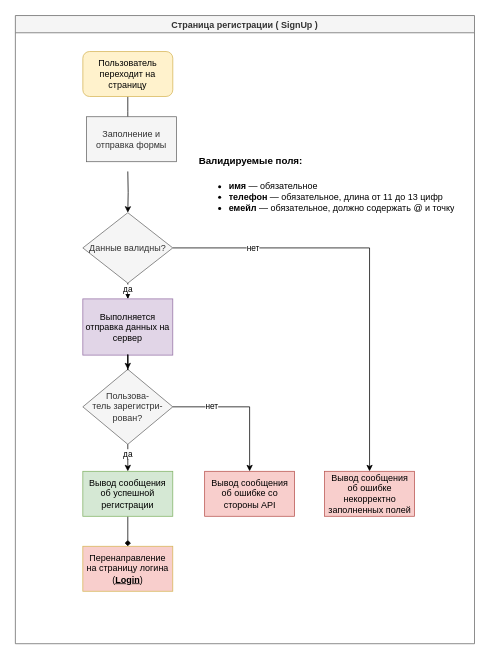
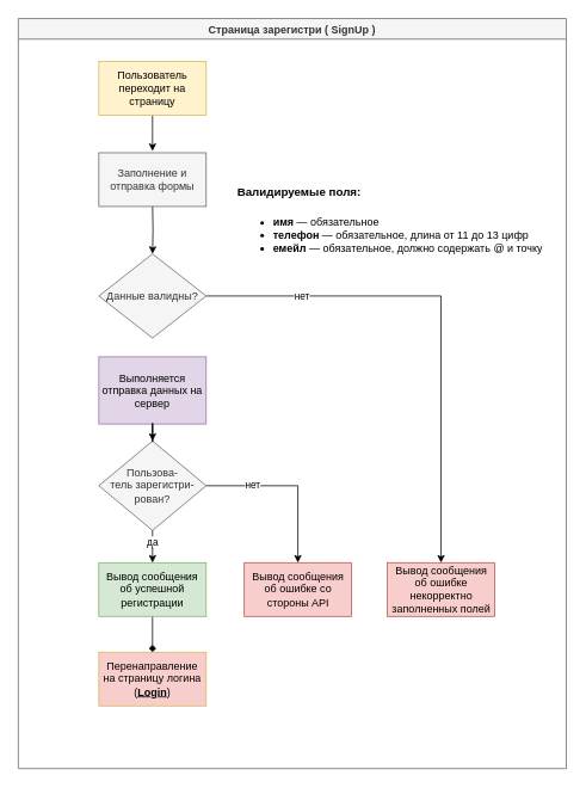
  <mxCell id="0" />
  <mxCell id="1" parent="0" />
- <mxCell id="2" value="Страница регистрации ( SignUp )" style="swimlane;fillColor=#f5f5f5;strokeColor=#666666;fontStyle=1;fontColor=#333333;" parent="1" vertex="1"><mxGeometry x="20" y="20" width="612.5" height="838" as="geometry" /></mxCell>
+ <mxCell id="2" value="Страница зарегистри ( SignUp )" style="swimlane;fillColor=#f5f5f5;strokeColor=#666666;fontStyle=1;fontColor=#333333;" parent="1" vertex="1"><mxGeometry x="20" y="20" width="612.5" height="838" as="geometry" /></mxCell>
  <mxCell id="3" style="edgeStyle=orthogonalEdgeStyle;rounded=0;orthogonalLoop=1;jettySize=auto;html=1;" parent="2" source="5" target="14" edge="1"><mxGeometry relative="1" as="geometry" /></mxCell>
  <mxCell id="4" value="нет" style="edgeLabel;html=1;align=center;verticalAlign=middle;resizable=0;points=[];" parent="3" vertex="1" connectable="0"><mxGeometry x="-0.945" y="1" relative="1" as="geometry"><mxPoint x="91.64" y="1" as="offset" /></mxGeometry></mxCell>
  <mxCell id="5" value="Данные валидны?" style="rhombus;whiteSpace=wrap;html=1;fillColor=#f5f5f5;strokeColor=#666666;strokeWidth=1;fontColor=#333333;fontStyle=0" parent="2" vertex="1"><mxGeometry x="90" y="263" width="120" height="94" as="geometry" /></mxCell>
  <mxCell id="6" style="edgeStyle=orthogonalEdgeStyle;rounded=0;orthogonalLoop=1;jettySize=auto;html=1;exitX=0.5;exitY=1;exitDx=0;exitDy=0;entryX=0.5;entryY=0;entryDx=0;entryDy=0;" parent="2" target="5" edge="1"><mxGeometry relative="1" as="geometry"><mxPoint x="150" y="208" as="sourcePoint" /></mxGeometry></mxCell>
- <mxCell id="7" value="да" style="edgeStyle=orthogonalEdgeStyle;rounded=0;orthogonalLoop=1;jettySize=auto;html=1;entryX=0.5;entryY=0;entryDx=0;entryDy=0;" parent="2" source="5" target="8" edge="1"><mxGeometry x="0.091" relative="1" as="geometry"><mxPoint x="22.5" y="492" as="targetPoint" /><mxPoint as="offset" /></mxGeometry></mxCell>
  <mxCell id="8" value="Выполняется отправка данных на сервер" style="rounded=0;whiteSpace=wrap;html=1;fillColor=#e1d5e7;strokeColor=#9673a6;" parent="2" vertex="1"><mxGeometry x="90" y="378" width="120" height="75" as="geometry" /></mxCell>
  <mxCell id="9" value="Пользова-&lt;br&gt;тель зарегистри-&lt;br&gt;рован?" style="rhombus;whiteSpace=wrap;html=1;rounded=0;strokeColor=#666666;fillColor=#f5f5f5;direction=south;fontColor=#333333;" parent="2" vertex="1"><mxGeometry x="90" y="472" width="120" height="100" as="geometry" /></mxCell>
  <mxCell id="10" value="" style="edgeStyle=orthogonalEdgeStyle;rounded=0;orthogonalLoop=1;jettySize=auto;html=1;" parent="2" source="8" target="9" edge="1"><mxGeometry relative="1" as="geometry" /></mxCell>
  <mxCell id="11" style="edgeStyle=orthogonalEdgeStyle;rounded=0;orthogonalLoop=1;jettySize=auto;html=1;exitX=0.5;exitY=1;exitDx=0;exitDy=0;entryX=0.5;entryY=0;entryDx=0;entryDy=0;" parent="2" source="12" edge="1"><mxGeometry relative="1" as="geometry"><mxPoint x="150" y="148" as="targetPoint" /></mxGeometry></mxCell>
- <mxCell id="12" value="Пользователь переходит на страницу" style="whiteSpace=wrap;html=1;strokeColor=#d6b656;fillColor=#fff2cc;rounded=1;" parent="2" vertex="1"><mxGeometry x="90" y="48" width="120" height="60" as="geometry" /></mxCell>
+ <mxCell id="12" value="Пользователь переходит на страницу" style="whiteSpace=wrap;html=1;rounded=0;strokeColor=#d6b656;fillColor=#fff2cc;" parent="2" vertex="1"><mxGeometry x="90" y="48" width="120" height="60" as="geometry" /></mxCell>
  <mxCell id="13" value="Перенаправление на страницу логина (&lt;b&gt;&lt;u&gt;Login&lt;/u&gt;&lt;/b&gt;)" style="whiteSpace=wrap;html=1;rounded=0;strokeColor=#d6b656;fillColor=#f8cecc;" parent="2" vertex="1"><mxGeometry x="90" y="708" width="120" height="60" as="geometry" /></mxCell>
  <mxCell id="14" value="Вывод сообщения об ошибке некорректно заполненных полей" style="whiteSpace=wrap;html=1;rounded=0;strokeColor=#b85450;fillColor=#f8cecc;" parent="2" vertex="1"><mxGeometry x="412.5" y="608" width="120" height="60" as="geometry" /></mxCell>
  <mxCell id="15" value="Вывод сообщения об ошибке со стороны API" style="whiteSpace=wrap;html=1;rounded=0;strokeColor=#b85450;fillColor=#f8cecc;" parent="2" vertex="1"><mxGeometry x="252.5" y="608" width="120" height="60" as="geometry" /></mxCell>
  <mxCell id="16" value="нет" style="edgeStyle=orthogonalEdgeStyle;rounded=0;orthogonalLoop=1;jettySize=auto;html=1;" parent="2" source="9" target="15" edge="1"><mxGeometry x="-0.443" relative="1" as="geometry"><mxPoint as="offset" /></mxGeometry></mxCell>
  <mxCell id="17" style="edgeStyle=orthogonalEdgeStyle;rounded=0;orthogonalLoop=1;jettySize=auto;html=1;exitX=0.5;exitY=1;exitDx=0;exitDy=0;endArrow=diamond;" parent="2" source="18" target="13" edge="1"><mxGeometry relative="1" as="geometry" /></mxCell>
  <mxCell id="18" value="Вывод сообщения об успешной регистрации" style="rounded=0;whiteSpace=wrap;html=1;fillColor=#d5e8d4;strokeColor=#82b366;" parent="2" vertex="1"><mxGeometry x="90" y="608" width="120" height="60" as="geometry" /></mxCell>
  <mxCell id="19" value="да" style="edgeStyle=orthogonalEdgeStyle;rounded=0;orthogonalLoop=1;jettySize=auto;html=1;" parent="2" source="9" target="18" edge="1"><mxGeometry x="-0.4" relative="1" as="geometry"><mxPoint x="1060" y="2042" as="sourcePoint" /><mxPoint x="1060" y="2202" as="targetPoint" /><mxPoint as="offset" /></mxGeometry></mxCell>
  <mxCell id="20" value="&lt;h1&gt;&lt;font style=&quot;font-size: 13px&quot;&gt;Валидируемые поля:&lt;/font&gt;&lt;/h1&gt;&lt;p&gt;&lt;/p&gt;&lt;ul&gt;&lt;li&gt;&lt;b&gt;имя&lt;/b&gt; —&amp;nbsp;обязательное&lt;/li&gt;&lt;li&gt;&lt;b&gt;телефон&lt;/b&gt;&lt;span&gt;&amp;nbsp;— обязательное, длина от 11 до 13 цифр&lt;br&gt;&lt;/span&gt;&lt;/li&gt;&lt;li&gt;&lt;b&gt;емейл&lt;/b&gt; — обязательное, должно содержать @ и точку&lt;/li&gt;&lt;/ul&gt;&lt;p&gt;&lt;/p&gt;&lt;p&gt;&lt;br&gt;&lt;/p&gt;" style="text;html=1;strokeColor=none;fillColor=none;spacing=5;spacingTop=-20;whiteSpace=wrap;overflow=hidden;rounded=0;" parent="2" vertex="1"><mxGeometry x="240" y="170" width="360" height="112" as="geometry" /></mxCell>
- <mxCell id="21" value="Заполнение и отправка формы" style="rounded=0;whiteSpace=wrap;html=1;fillColor=#f5f5f5;strokeColor=#666666;fontColor=#333333;" parent="2" vertex="1"><mxGeometry x="95" y="135" width="120" height="60" as="geometry" /></mxCell>
+ <mxCell id="21" value="Заполнение и отправка формы" style="rounded=0;whiteSpace=wrap;html=1;fillColor=#f5f5f5;strokeColor=#666666;fontColor=#333333;" parent="2" vertex="1"><mxGeometry x="90" y="150" width="120" height="60" as="geometry" /></mxCell>
